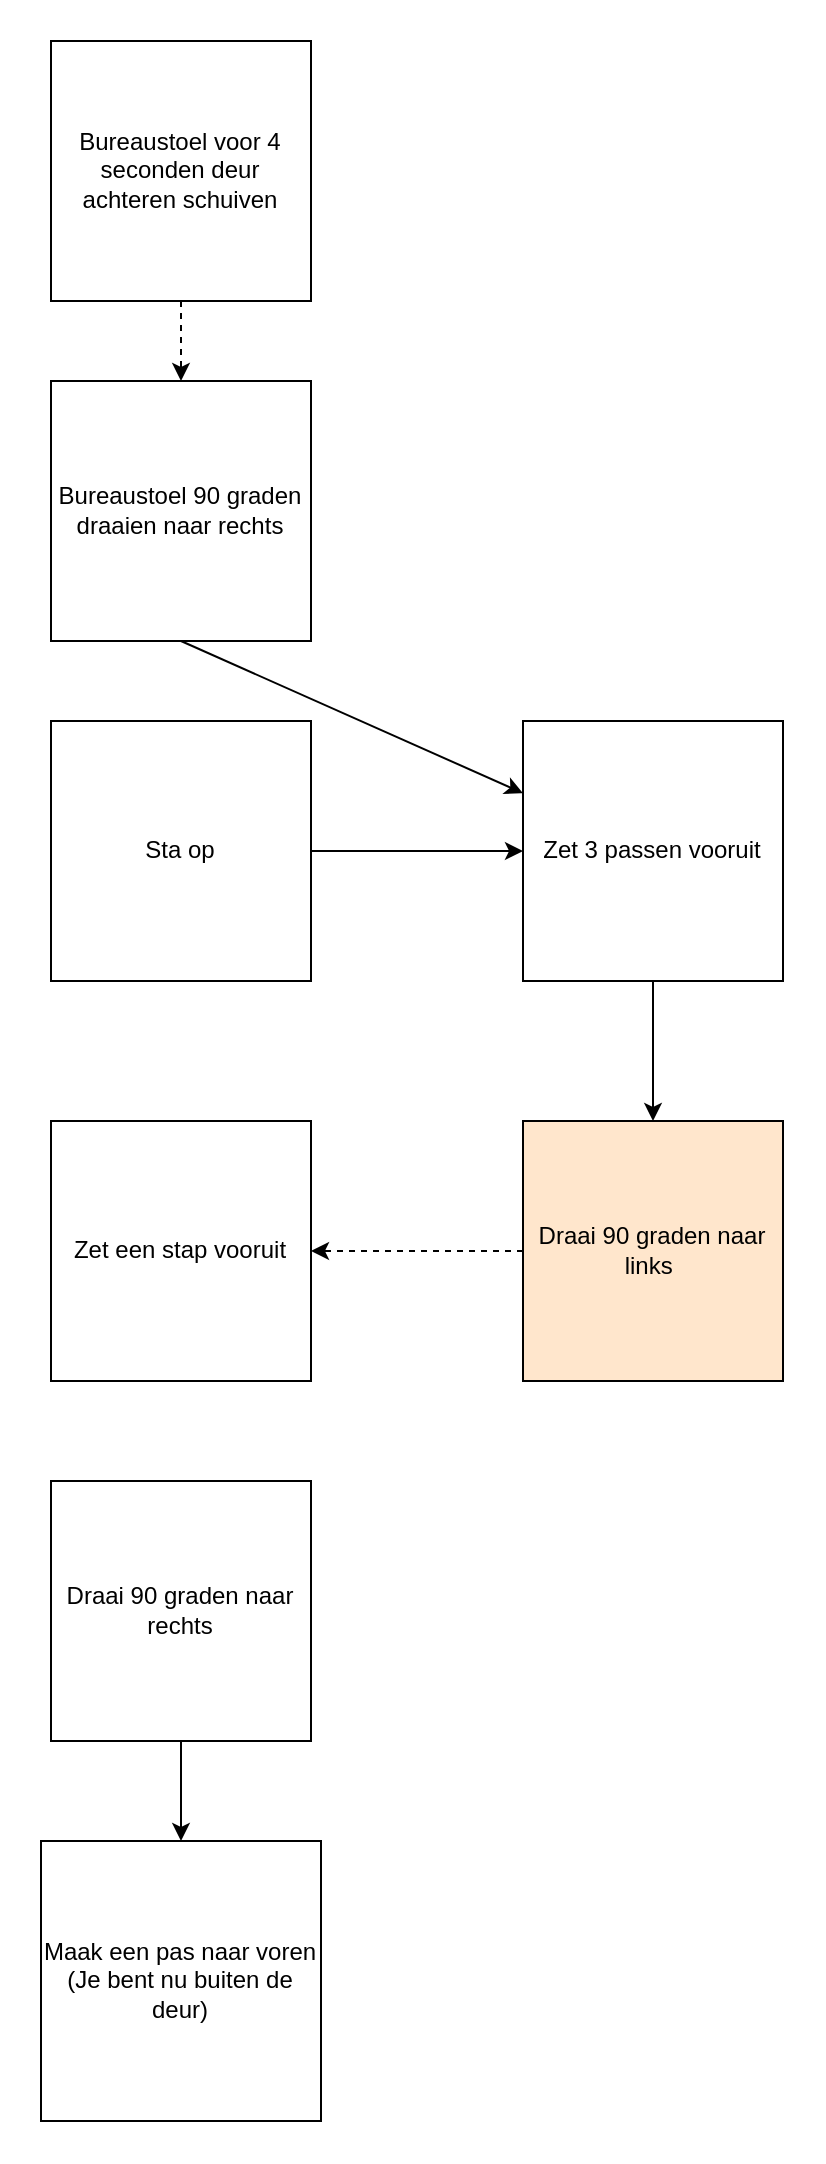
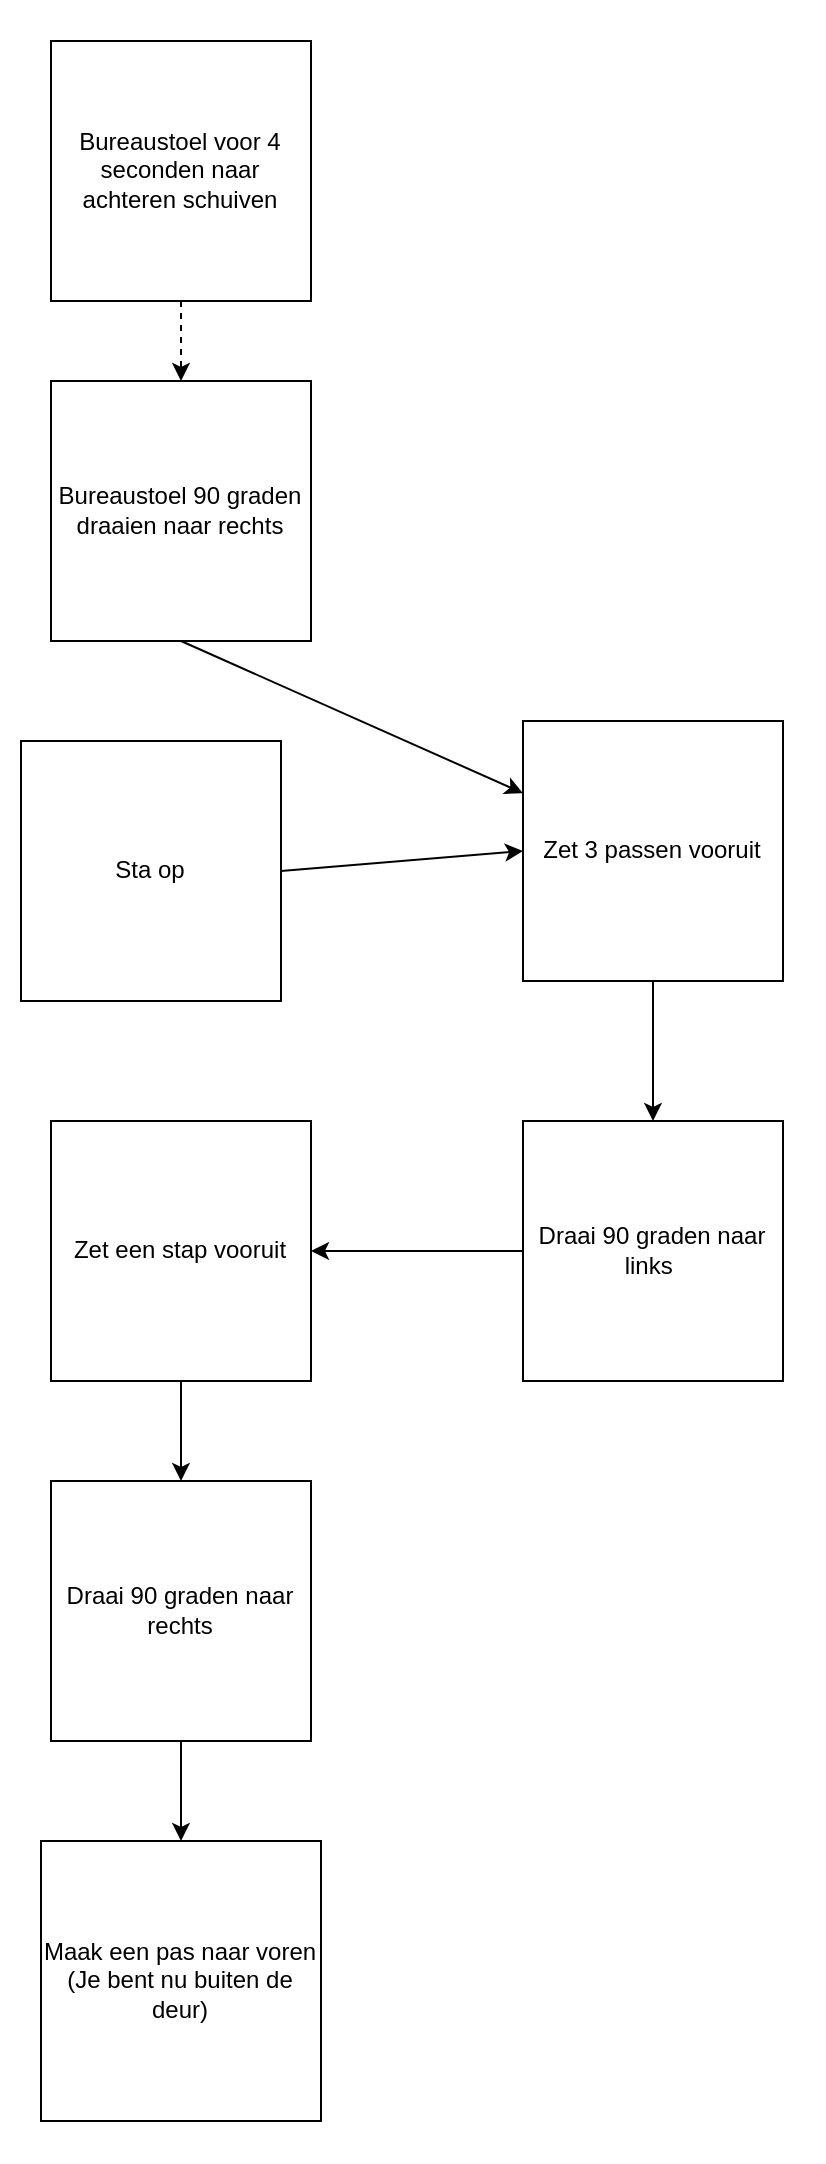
  <mxCell id="0" />
  <mxCell id="1" parent="0" />
  <mxCell id="2" style="edgeStyle=none;html=1;exitX=0.5;exitY=1;exitDx=0;exitDy=0;entryX=0.5;entryY=0;entryDx=0;entryDy=0;dashed=1;" edge="1" parent="1" source="3" target="5"><mxGeometry relative="1" as="geometry" /></mxCell>
- <mxCell id="3" value="Bureaustoel voor 4 seconden deur achteren schuiven" style="whiteSpace=wrap;html=1;aspect=fixed;" vertex="1" parent="1"><mxGeometry x="25" y="20" width="130" height="130" as="geometry" /></mxCell>
+ <mxCell id="3" value="Bureaustoel voor 4 seconden naar achteren schuiven" style="whiteSpace=wrap;html=1;aspect=fixed;" vertex="1" parent="1"><mxGeometry x="25" y="20" width="130" height="130" as="geometry" /></mxCell>
  <mxCell id="4" style="edgeStyle=none;html=1;exitX=0.5;exitY=1;exitDx=0;exitDy=0;" edge="1" parent="1" source="5" target="9"><mxGeometry relative="1" as="geometry" /></mxCell>
  <mxCell id="5" value="Bureaustoel 90 graden draaien naar rechts" style="whiteSpace=wrap;html=1;aspect=fixed;" vertex="1" parent="1"><mxGeometry x="25" y="190" width="130" height="130" as="geometry" /></mxCell>
  <mxCell id="6" style="edgeStyle=none;html=1;exitX=1;exitY=0.5;exitDx=0;exitDy=0;entryX=0;entryY=0.5;entryDx=0;entryDy=0;" edge="1" parent="1" source="7" target="9"><mxGeometry relative="1" as="geometry" /></mxCell>
- <mxCell id="7" value="Sta op" style="whiteSpace=wrap;html=1;aspect=fixed;" vertex="1" parent="1"><mxGeometry x="25" y="360" width="130" height="130" as="geometry" /></mxCell>
+ <mxCell id="7" value="Sta op" style="whiteSpace=wrap;html=1;aspect=fixed;" vertex="1" parent="1"><mxGeometry x="10" y="370" width="130" height="130" as="geometry" /></mxCell>
  <mxCell id="8" style="edgeStyle=none;html=1;exitX=0.5;exitY=1;exitDx=0;exitDy=0;entryX=0.5;entryY=0;entryDx=0;entryDy=0;" edge="1" parent="1" source="9" target="11"><mxGeometry relative="1" as="geometry" /></mxCell>
  <mxCell id="9" value="Zet 3 passen vooruit" style="whiteSpace=wrap;html=1;aspect=fixed;" vertex="1" parent="1"><mxGeometry x="261" y="360" width="130" height="130" as="geometry" /></mxCell>
- <mxCell id="10" style="edgeStyle=none;html=1;exitX=0;exitY=0.5;exitDx=0;exitDy=0;entryX=1;entryY=0.5;entryDx=0;entryDy=0;dashed=1;" edge="1" parent="1" source="11" target="13"><mxGeometry relative="1" as="geometry" /></mxCell>
- <mxCell id="11" value="Draai 90 graden naar links&amp;nbsp;" style="whiteSpace=wrap;html=1;aspect=fixed;fillColor=#ffe6cc;" vertex="1" parent="1"><mxGeometry x="261" y="560" width="130" height="130" as="geometry" /></mxCell>
+ <mxCell id="10" style="edgeStyle=none;html=1;exitX=0;exitY=0.5;exitDx=0;exitDy=0;entryX=1;entryY=0.5;entryDx=0;entryDy=0;" edge="1" parent="1" source="11" target="13"><mxGeometry relative="1" as="geometry" /></mxCell>
+ <mxCell id="11" value="Draai 90 graden naar links&amp;nbsp;" style="whiteSpace=wrap;html=1;aspect=fixed;" vertex="1" parent="1"><mxGeometry x="261" y="560" width="130" height="130" as="geometry" /></mxCell>
+ <mxCell id="12" style="edgeStyle=none;html=1;exitX=0.5;exitY=1;exitDx=0;exitDy=0;entryX=0.5;entryY=0;entryDx=0;entryDy=0;" edge="1" parent="1" source="13" target="15"><mxGeometry relative="1" as="geometry" /></mxCell>
  <mxCell id="13" value="Zet een stap vooruit" style="whiteSpace=wrap;html=1;aspect=fixed;" vertex="1" parent="1"><mxGeometry x="25" y="560" width="130" height="130" as="geometry" /></mxCell>
  <mxCell id="14" style="edgeStyle=none;html=1;exitX=0.5;exitY=1;exitDx=0;exitDy=0;entryX=0.5;entryY=0;entryDx=0;entryDy=0;" edge="1" parent="1" source="15" target="16"><mxGeometry relative="1" as="geometry" /></mxCell>
  <mxCell id="15" value="Draai 90 graden naar rechts" style="whiteSpace=wrap;html=1;aspect=fixed;" vertex="1" parent="1"><mxGeometry x="25" y="740" width="130" height="130" as="geometry" /></mxCell>
  <mxCell id="16" value="Maak een pas naar voren (Je bent nu buiten de deur)" style="whiteSpace=wrap;html=1;aspect=fixed;" vertex="1" parent="1"><mxGeometry x="20" y="920" width="140" height="140" as="geometry" /></mxCell>
